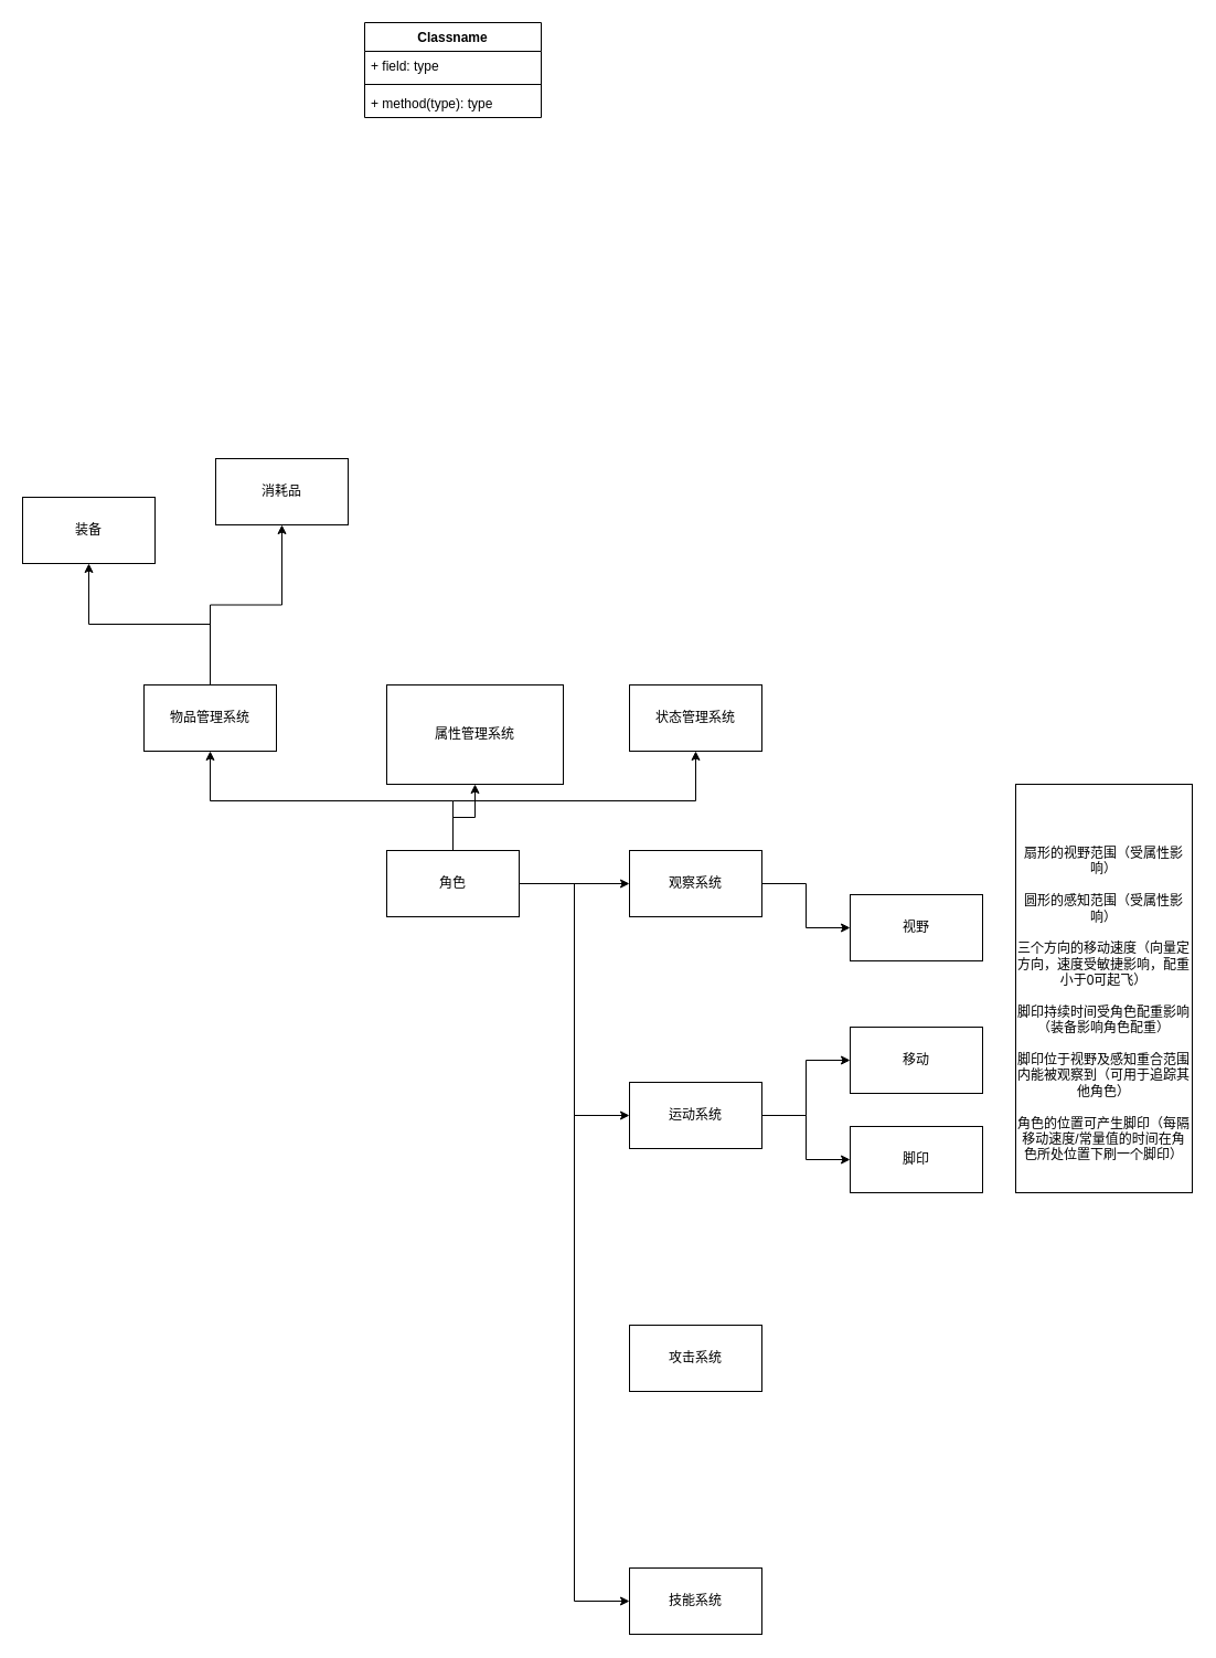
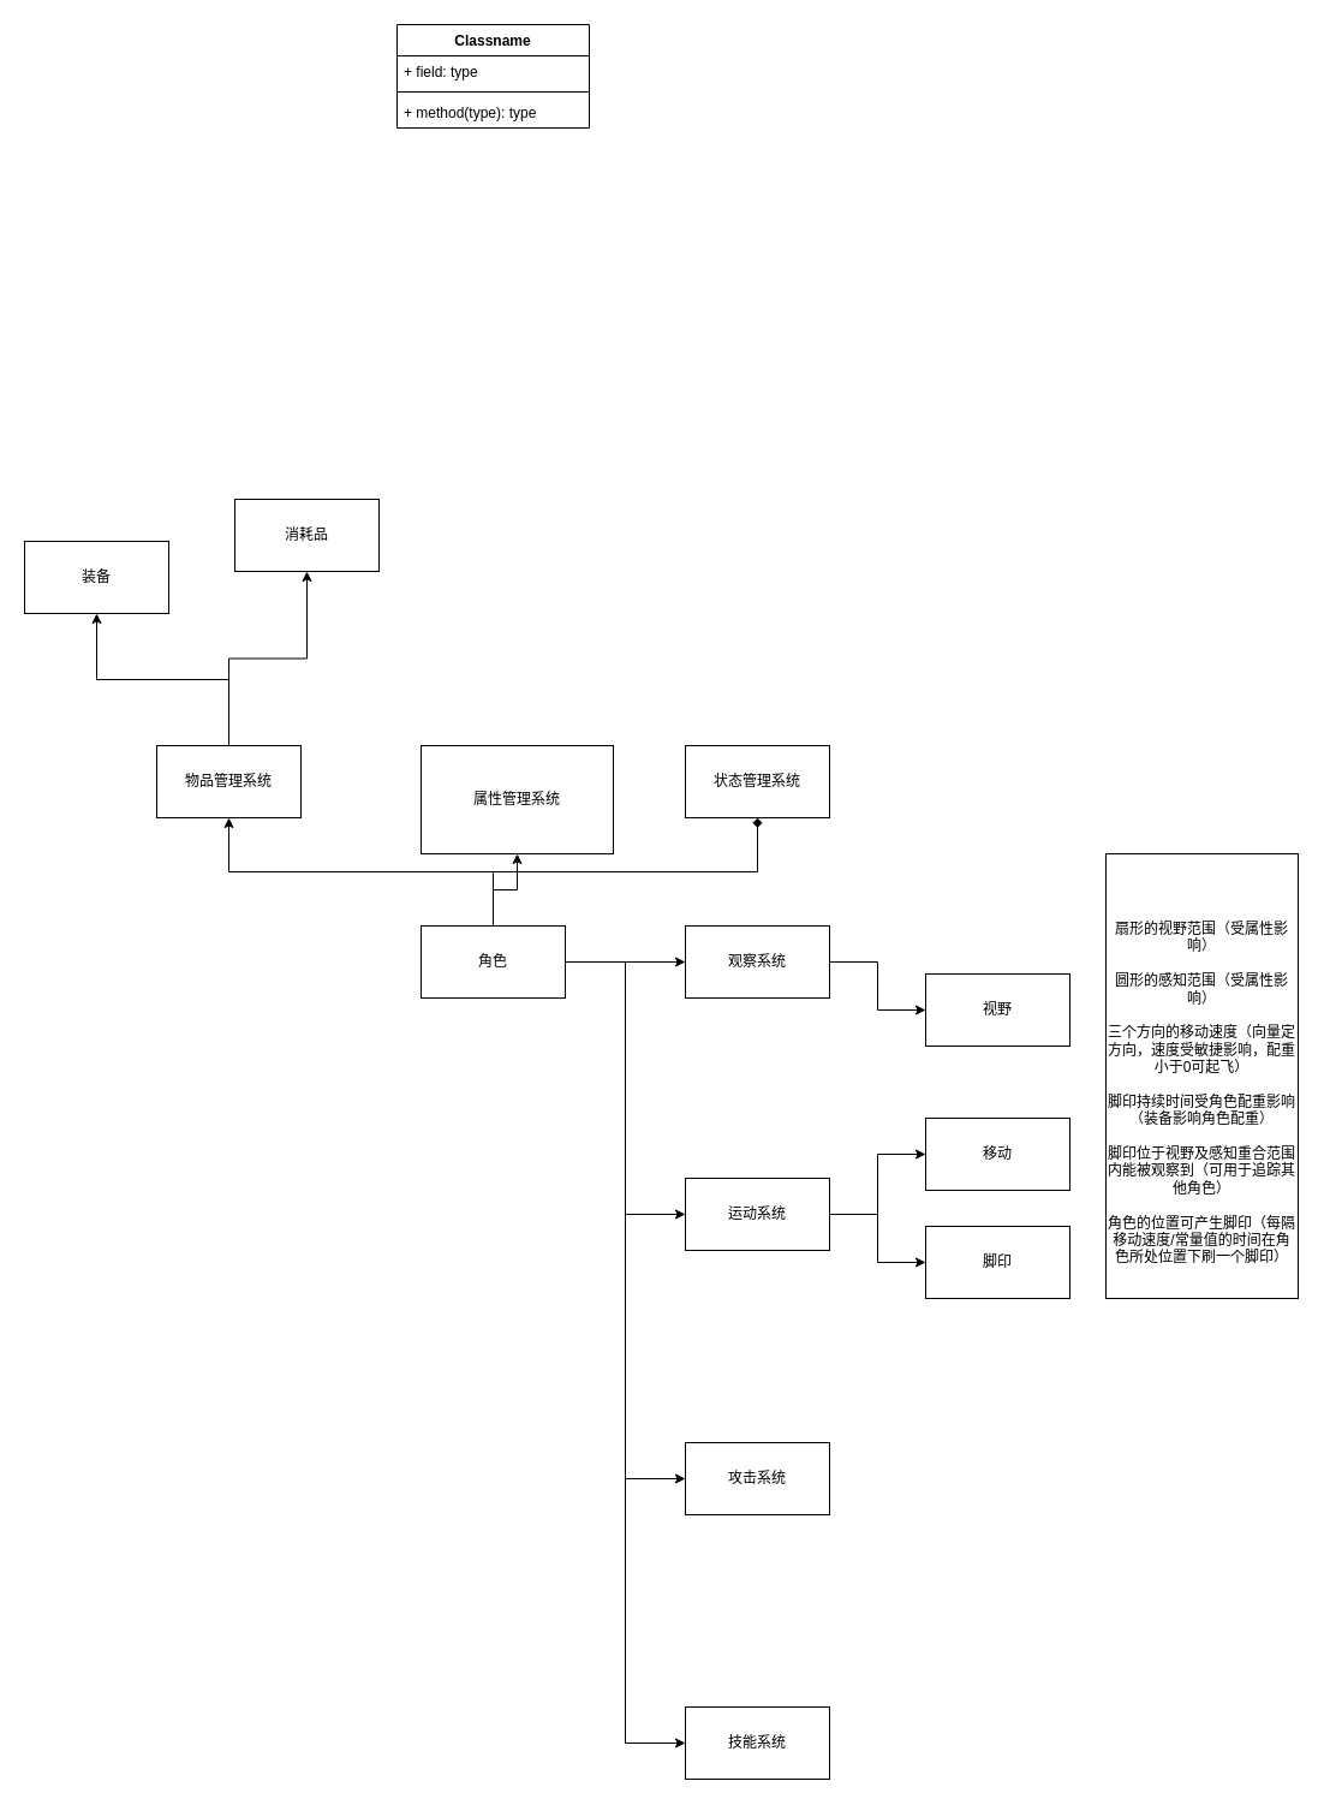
  <mxCell id="0" />
  <mxCell id="1" parent="0" />
  <mxCell id="2" value="" style="edgeStyle=orthogonalEdgeStyle;rounded=0;orthogonalLoop=1;jettySize=auto;html=1;" edge="1" parent="1" source="9" target="11"><mxGeometry relative="1" as="geometry" /></mxCell>
  <mxCell id="3" style="edgeStyle=orthogonalEdgeStyle;rounded=0;orthogonalLoop=1;jettySize=auto;html=1;exitX=0.5;exitY=0;exitDx=0;exitDy=0;entryX=0.5;entryY=1;entryDx=0;entryDy=0;" edge="1" parent="1" source="9" target="25"><mxGeometry relative="1" as="geometry" /></mxCell>
  <mxCell id="4" style="edgeStyle=orthogonalEdgeStyle;rounded=0;orthogonalLoop=1;jettySize=auto;html=1;exitX=0.5;exitY=0;exitDx=0;exitDy=0;" edge="1" parent="1" source="9" target="26"><mxGeometry relative="1" as="geometry" /></mxCell>
- <mxCell id="5" style="edgeStyle=orthogonalEdgeStyle;rounded=0;orthogonalLoop=1;jettySize=auto;html=1;exitX=0.5;exitY=0;exitDx=0;exitDy=0;entryX=0.5;entryY=1;entryDx=0;entryDy=0;" edge="1" parent="1" source="9" target="27"><mxGeometry relative="1" as="geometry" /></mxCell>
+ <mxCell id="5" style="edgeStyle=orthogonalEdgeStyle;rounded=0;orthogonalLoop=1;jettySize=auto;html=1;exitX=0.5;exitY=0;exitDx=0;exitDy=0;entryX=0.5;entryY=1;entryDx=0;entryDy=0;endArrow=diamond;" edge="1" parent="1" source="9" target="27"><mxGeometry relative="1" as="geometry" /></mxCell>
  <mxCell id="6" style="edgeStyle=orthogonalEdgeStyle;rounded=0;orthogonalLoop=1;jettySize=auto;html=1;exitX=1;exitY=0.5;exitDx=0;exitDy=0;entryX=0;entryY=0.5;entryDx=0;entryDy=0;" edge="1" parent="1" source="9" target="15"><mxGeometry relative="1" as="geometry" /></mxCell>
+ <mxCell id="7" style="edgeStyle=orthogonalEdgeStyle;rounded=0;orthogonalLoop=1;jettySize=auto;html=1;exitX=1;exitY=0.5;exitDx=0;exitDy=0;entryX=0;entryY=0.5;entryDx=0;entryDy=0;" edge="1" parent="1" source="9" target="22"><mxGeometry relative="1" as="geometry" /></mxCell>
  <mxCell id="8" style="edgeStyle=orthogonalEdgeStyle;rounded=0;orthogonalLoop=1;jettySize=auto;html=1;exitX=1;exitY=0.5;exitDx=0;exitDy=0;entryX=0;entryY=0.5;entryDx=0;entryDy=0;" edge="1" parent="1" source="9" target="30"><mxGeometry relative="1" as="geometry" /></mxCell>
  <mxCell id="9" value="角色" style="rounded=0;whiteSpace=wrap;html=1;" vertex="1" parent="1"><mxGeometry x="350" y="770" width="120" height="60" as="geometry" /></mxCell>
  <mxCell id="10" style="edgeStyle=orthogonalEdgeStyle;rounded=0;orthogonalLoop=1;jettySize=auto;html=1;exitX=1;exitY=0.5;exitDx=0;exitDy=0;entryX=0;entryY=0.5;entryDx=0;entryDy=0;" edge="1" parent="1" source="11" target="12"><mxGeometry relative="1" as="geometry" /></mxCell>
  <mxCell id="11" value="观察系统" style="rounded=0;whiteSpace=wrap;html=1;" vertex="1" parent="1"><mxGeometry x="570" y="770" width="120" height="60" as="geometry" /></mxCell>
  <mxCell id="12" value="视野" style="rounded=0;whiteSpace=wrap;html=1;" vertex="1" parent="1"><mxGeometry x="770" y="810" width="120" height="60" as="geometry" /></mxCell>
  <mxCell id="13" value="" style="edgeStyle=orthogonalEdgeStyle;rounded=0;orthogonalLoop=1;jettySize=auto;html=1;entryX=0;entryY=0.5;entryDx=0;entryDy=0;" edge="1" parent="1" source="15" target="16"><mxGeometry relative="1" as="geometry"><Array as="points"><mxPoint x="730" y="1010" /><mxPoint x="730" y="960" /></Array></mxGeometry></mxCell>
  <mxCell id="14" style="edgeStyle=orthogonalEdgeStyle;rounded=0;orthogonalLoop=1;jettySize=auto;html=1;exitX=1;exitY=0.5;exitDx=0;exitDy=0;entryX=0;entryY=0.5;entryDx=0;entryDy=0;" edge="1" parent="1" source="15" target="17"><mxGeometry relative="1" as="geometry" /></mxCell>
  <mxCell id="15" value="运动系统" style="rounded=0;whiteSpace=wrap;html=1;" vertex="1" parent="1"><mxGeometry x="570" y="980" width="120" height="60" as="geometry" /></mxCell>
  <mxCell id="16" value="移动" style="rounded=0;whiteSpace=wrap;html=1;" vertex="1" parent="1"><mxGeometry x="770" y="930" width="120" height="60" as="geometry" /></mxCell>
  <mxCell id="17" value="脚印" style="rounded=0;whiteSpace=wrap;html=1;" vertex="1" parent="1"><mxGeometry x="770" y="1020" width="120" height="60" as="geometry" /></mxCell>
  <mxCell id="18" value="Classname" style="swimlane;fontStyle=1;align=center;verticalAlign=top;childLayout=stackLayout;horizontal=1;startSize=26;horizontalStack=0;resizeParent=1;resizeParentMax=0;resizeLast=0;collapsible=1;marginBottom=0;" vertex="1" parent="1"><mxGeometry x="330" y="20" width="160" height="86" as="geometry" /></mxCell>
  <mxCell id="19" value="+ field: type" style="text;strokeColor=none;fillColor=none;align=left;verticalAlign=top;spacingLeft=4;spacingRight=4;overflow=hidden;rotatable=0;points=[[0,0.5],[1,0.5]];portConstraint=eastwest;" vertex="1" parent="18"><mxGeometry y="26" width="160" height="26" as="geometry" /></mxCell>
  <mxCell id="20" value="" style="line;strokeWidth=1;fillColor=none;align=left;verticalAlign=middle;spacingTop=-1;spacingLeft=3;spacingRight=3;rotatable=0;labelPosition=right;points=[];portConstraint=eastwest;" vertex="1" parent="18"><mxGeometry y="52" width="160" height="8" as="geometry" /></mxCell>
  <mxCell id="21" value="+ method(type): type" style="text;strokeColor=none;fillColor=none;align=left;verticalAlign=top;spacingLeft=4;spacingRight=4;overflow=hidden;rotatable=0;points=[[0,0.5],[1,0.5]];portConstraint=eastwest;" vertex="1" parent="18"><mxGeometry y="60" width="160" height="26" as="geometry" /></mxCell>
  <mxCell id="22" value="攻击系统" style="rounded=0;whiteSpace=wrap;html=1;" vertex="1" parent="1"><mxGeometry x="570" y="1200" width="120" height="60" as="geometry" /></mxCell>
  <mxCell id="23" style="edgeStyle=orthogonalEdgeStyle;rounded=0;orthogonalLoop=1;jettySize=auto;html=1;exitX=0.5;exitY=0;exitDx=0;exitDy=0;entryX=0.5;entryY=1;entryDx=0;entryDy=0;" edge="1" parent="1" source="25" target="28"><mxGeometry relative="1" as="geometry" /></mxCell>
  <mxCell id="24" style="edgeStyle=orthogonalEdgeStyle;rounded=0;orthogonalLoop=1;jettySize=auto;html=1;exitX=0.5;exitY=0;exitDx=0;exitDy=0;entryX=0.5;entryY=1;entryDx=0;entryDy=0;" edge="1" parent="1" source="25" target="29"><mxGeometry relative="1" as="geometry" /></mxCell>
  <mxCell id="25" value="物品管理系统" style="rounded=0;whiteSpace=wrap;html=1;" vertex="1" parent="1"><mxGeometry x="130" y="620" width="120" height="60" as="geometry" /></mxCell>
  <mxCell id="26" value="属性管理系统" style="rounded=0;whiteSpace=wrap;html=1;" vertex="1" parent="1"><mxGeometry x="350" y="620" width="160" height="90" as="geometry" /></mxCell>
  <mxCell id="27" value="状态管理系统" style="rounded=0;whiteSpace=wrap;html=1;" vertex="1" parent="1"><mxGeometry x="570" y="620" width="120" height="60" as="geometry" /></mxCell>
  <mxCell id="28" value="装备" style="whiteSpace=wrap;html=1;" vertex="1" parent="1"><mxGeometry x="20" y="450" width="120" height="60" as="geometry" /></mxCell>
  <mxCell id="29" value="消耗品" style="whiteSpace=wrap;html=1;" vertex="1" parent="1"><mxGeometry x="195" y="415" width="120" height="60" as="geometry" /></mxCell>
  <mxCell id="30" value="技能系统" style="rounded=0;whiteSpace=wrap;html=1;" vertex="1" parent="1"><mxGeometry x="570" y="1420" width="120" height="60" as="geometry" /></mxCell>
  <mxCell id="31" value="&lt;br&gt;&lt;br&gt;扇形的视野范围（受属性影响）&lt;br&gt;&lt;br&gt;圆形的感知范围（受属性影响）&lt;br&gt;&lt;br&gt;三个方向的移动速度（向量定方向，速度受敏捷影响，配重小于0可起飞）&lt;br&gt;&lt;br&gt;脚印持续时间受角色配重影响（装备影响角色配重）&lt;br&gt;&lt;br&gt;脚印位于视野及感知重合范围内能被观察到（可用于追踪其他角色）&lt;br&gt;&lt;br&gt;角色的位置可产生脚印（每隔移动速度/常量值的时间在角色所处位置下刷一个脚印）" style="whiteSpace=wrap;html=1;" vertex="1" parent="1"><mxGeometry x="920" y="710" width="160" height="370" as="geometry" /></mxCell>
